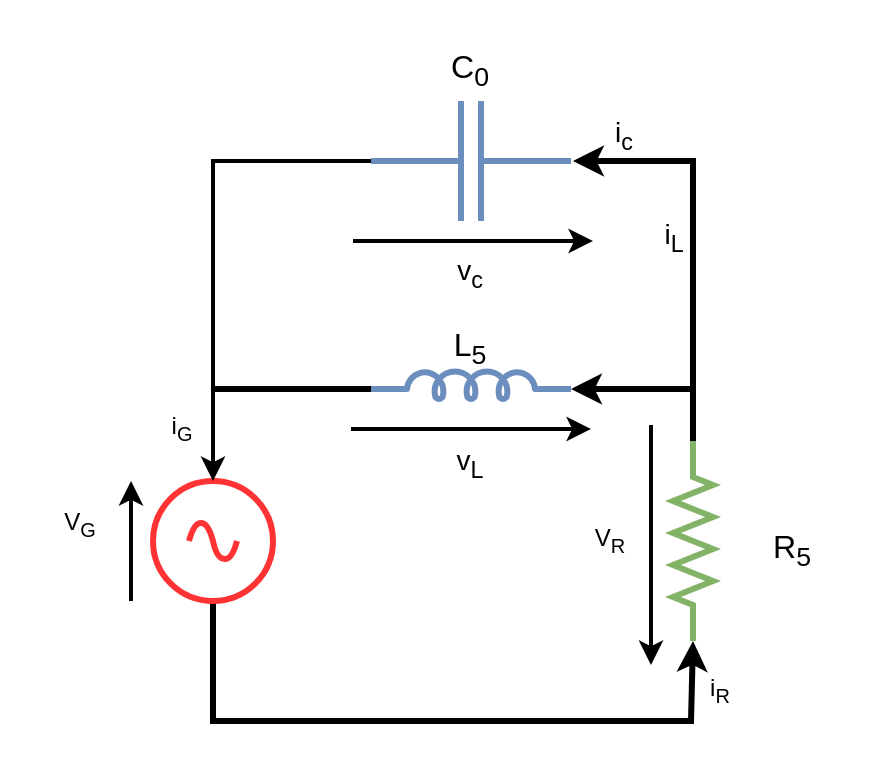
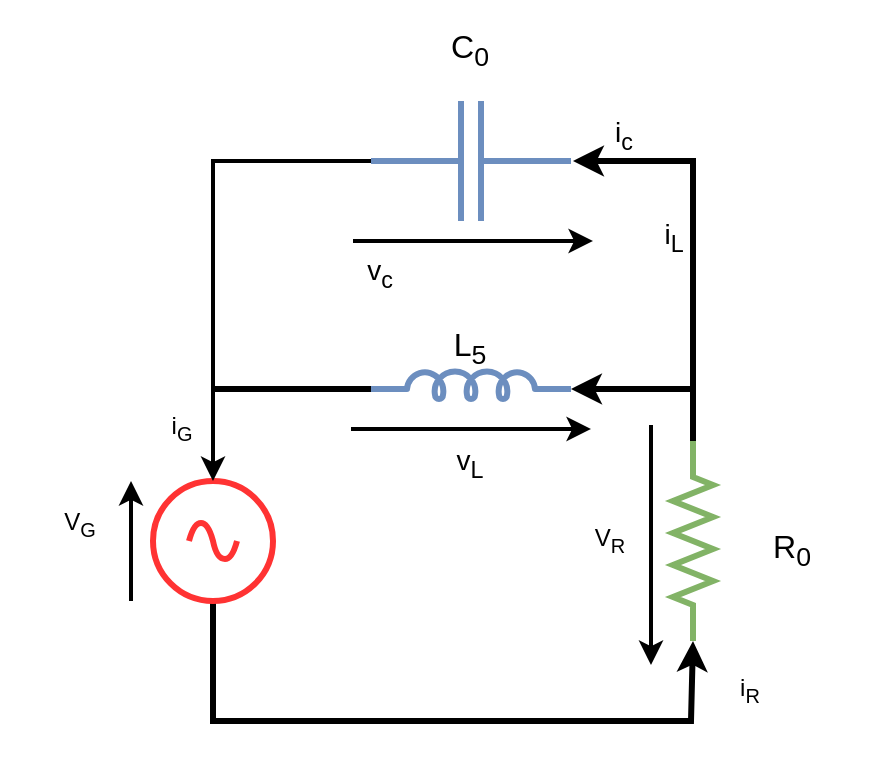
  <mxCell id="0" />
  <mxCell id="1" parent="0" />
  <mxCell id="2" style="edgeStyle=orthogonalEdgeStyle;rounded=0;orthogonalLoop=1;jettySize=auto;html=1;exitX=0.5;exitY=1;exitDx=0;exitDy=0;exitPerimeter=0;endArrow=classic;endFill=1;strokeWidth=3;entryX=1;entryY=0.5;entryDx=0;entryDy=0;entryPerimeter=0;" parent="1" source="3" target="10" edge="1"><mxGeometry relative="1" as="geometry"><mxPoint x="415" y="360" as="targetPoint" /><Array as="points"><mxPoint x="106" y="360" /><mxPoint x="345" y="360" /></Array></mxGeometry></mxCell>
  <mxCell id="3" value="" style="pointerEvents=1;verticalLabelPosition=bottom;shadow=0;dashed=0;align=center;html=1;verticalAlign=top;shape=mxgraph.electrical.signal_sources.source;aspect=fixed;points=[[0.5,0,0],[1,0.5,0],[0.5,1,0],[0,0.5,0]];elSignalType=ac;strokeWidth=3;strokeColor=#FF3333;" parent="1" vertex="1"><mxGeometry x="76" y="240" width="60" height="60" as="geometry" /></mxCell>
  <mxCell id="4" style="edgeStyle=orthogonalEdgeStyle;rounded=0;orthogonalLoop=1;jettySize=auto;html=1;exitX=0;exitY=0.5;exitDx=0;exitDy=0;exitPerimeter=0;entryX=0.5;entryY=0;entryDx=0;entryDy=0;entryPerimeter=0;fontSize=14;endArrow=classic;endFill=1;strokeWidth=2;" parent="1" source="5" target="3" edge="1"><mxGeometry relative="1" as="geometry" /></mxCell>
  <mxCell id="5" value="" style="pointerEvents=1;verticalLabelPosition=bottom;shadow=0;dashed=0;align=center;html=1;verticalAlign=top;shape=mxgraph.electrical.capacitors.capacitor_1;fillColor=#dae8fc;strokeColor=#6c8ebf;strokeWidth=3;" parent="1" vertex="1"><mxGeometry x="185" y="50" width="100" height="60" as="geometry" /></mxCell>
  <mxCell id="6" style="edgeStyle=orthogonalEdgeStyle;rounded=0;orthogonalLoop=1;jettySize=auto;html=1;exitX=0;exitY=0.645;exitDx=0;exitDy=0;exitPerimeter=0;endArrow=none;endFill=0;strokeWidth=3;" parent="1" source="8" edge="1"><mxGeometry relative="1" as="geometry"><mxPoint x="105" y="194" as="targetPoint" /></mxGeometry></mxCell>
  <mxCell id="7" style="edgeStyle=orthogonalEdgeStyle;rounded=0;orthogonalLoop=1;jettySize=auto;html=1;endArrow=classic;endFill=1;strokeWidth=3;entryX=1;entryY=0.645;entryDx=0;entryDy=0;entryPerimeter=0;" parent="1" target="8" edge="1"><mxGeometry relative="1" as="geometry"><mxPoint x="325" y="240" as="targetPoint" /><mxPoint x="345" y="194" as="sourcePoint" /><Array as="points"><mxPoint x="295" y="194" /><mxPoint x="295" y="194" /></Array></mxGeometry></mxCell>
  <mxCell id="8" value="" style="pointerEvents=1;verticalLabelPosition=bottom;shadow=0;dashed=0;align=center;html=1;verticalAlign=top;shape=mxgraph.electrical.inductors.inductor_5;fillColor=#dae8fc;strokeColor=#6c8ebf;strokeWidth=3;" parent="1" vertex="1"><mxGeometry x="185" y="185" width="100" height="14" as="geometry" /></mxCell>
  <mxCell id="9" style="edgeStyle=orthogonalEdgeStyle;rounded=0;orthogonalLoop=1;jettySize=auto;html=1;exitX=0;exitY=0.5;exitDx=0;exitDy=0;exitPerimeter=0;endArrow=classic;endFill=1;strokeWidth=3;entryX=1;entryY=0.5;entryDx=0;entryDy=0;entryPerimeter=0;" parent="1" source="10" edge="1"><mxGeometry relative="1" as="geometry"><mxPoint x="286" y="80" as="targetPoint" /><Array as="points"><mxPoint x="346" y="80" /></Array></mxGeometry></mxCell>
  <mxCell id="10" value="" style="pointerEvents=1;verticalLabelPosition=bottom;shadow=0;dashed=0;align=center;html=1;verticalAlign=top;shape=mxgraph.electrical.resistors.resistor_2;rotation=90;fillColor=#d5e8d4;strokeColor=#82b366;strokeWidth=3;" parent="1" vertex="1"><mxGeometry x="296" y="260" width="100" height="20" as="geometry" /></mxCell>
- <mxCell id="11" value="&lt;font style=&quot;font-size: 16px&quot;&gt;R&lt;sub&gt;5&lt;/sub&gt;&lt;/font&gt;" style="text;html=1;strokeColor=none;fillColor=none;align=center;verticalAlign=middle;whiteSpace=wrap;rounded=0;" parent="1" vertex="1"><mxGeometry x="366" y="260" width="60" height="30" as="geometry" /></mxCell>
- <mxCell id="12" value="&lt;font style=&quot;font-size: 16px&quot;&gt;C&lt;sub&gt;0&lt;/sub&gt;&lt;/font&gt;" style="text;html=1;strokeColor=none;fillColor=none;align=center;verticalAlign=middle;whiteSpace=wrap;rounded=0;" parent="1" vertex="1"><mxGeometry x="205" y="20" width="60" height="30" as="geometry" /></mxCell>
+ <mxCell id="11" value="&lt;font style=&quot;font-size: 16px&quot;&gt;R&lt;sub&gt;0&lt;/sub&gt;&lt;/font&gt;" style="text;html=1;strokeColor=none;fillColor=none;align=center;verticalAlign=middle;whiteSpace=wrap;rounded=0;" parent="1" vertex="1"><mxGeometry x="366" y="260" width="60" height="30" as="geometry" /></mxCell>
+ <mxCell id="12" value="&lt;font style=&quot;font-size: 16px&quot;&gt;C&lt;sub&gt;0&lt;/sub&gt;&lt;/font&gt;" style="text;html=1;strokeColor=none;fillColor=none;align=center;verticalAlign=middle;whiteSpace=wrap;rounded=0;" parent="1" vertex="1"><mxGeometry x="205" y="10" width="60" height="30" as="geometry" /></mxCell>
  <mxCell id="13" value="&lt;div style=&quot;font-size: 16px&quot; align=&quot;center&quot;&gt;&lt;font style=&quot;font-size: 16px&quot;&gt;L&lt;sub&gt;5&lt;/sub&gt;&lt;/font&gt;&lt;/div&gt;" style="text;whiteSpace=wrap;html=1;align=center;" parent="1" vertex="1"><mxGeometry x="215" y="156" width="40" height="30" as="geometry" /></mxCell>
  <mxCell id="14" value="" style="endArrow=classic;html=1;rounded=0;fontSize=16;strokeWidth=2;" parent="1" edge="1"><mxGeometry width="50" height="50" relative="1" as="geometry"><mxPoint x="175" y="214" as="sourcePoint" /><mxPoint x="295" y="214" as="targetPoint" /></mxGeometry></mxCell>
  <mxCell id="15" value="" style="endArrow=classic;html=1;rounded=0;fontSize=16;strokeWidth=2;" parent="1" edge="1"><mxGeometry width="50" height="50" relative="1" as="geometry"><mxPoint x="176" y="120" as="sourcePoint" /><mxPoint x="296" y="120" as="targetPoint" /></mxGeometry></mxCell>
- <mxCell id="16" value="&lt;font style=&quot;font-size: 14px&quot;&gt;v&lt;sub&gt;c&lt;/sub&gt;&lt;/font&gt;" style="text;whiteSpace=wrap;html=1;align=center;" parent="1" vertex="1"><mxGeometry x="215" y="120" width="40" height="30" as="geometry" /></mxCell>
+ <mxCell id="16" value="&lt;font style=&quot;font-size: 14px&quot;&gt;v&lt;sub&gt;c&lt;/sub&gt;&lt;/font&gt;" style="text;whiteSpace=wrap;html=1;align=center;" parent="1" vertex="1"><mxGeometry x="170" y="120" width="40" height="30" as="geometry" /></mxCell>
  <mxCell id="17" value="&lt;font style=&quot;font-size: 14px&quot;&gt;i&lt;sub&gt;c&lt;/sub&gt;&lt;/font&gt;" style="text;whiteSpace=wrap;html=1;align=center;" parent="1" vertex="1"><mxGeometry x="292" y="51" width="40" height="30" as="geometry" /></mxCell>
  <mxCell id="18" value="&lt;font style=&quot;font-size: 14px&quot;&gt;i&lt;sub&gt;L&lt;/sub&gt;&lt;/font&gt;" style="text;whiteSpace=wrap;html=1;align=center;" parent="1" vertex="1"><mxGeometry x="317" y="102" width="40" height="30" as="geometry" /></mxCell>
  <mxCell id="19" value="&lt;font style=&quot;font-size: 14px&quot;&gt;v&lt;sub&gt;L&lt;/sub&gt;&lt;/font&gt;" style="text;whiteSpace=wrap;html=1;align=center;" parent="1" vertex="1"><mxGeometry x="215" y="215" width="40" height="30" as="geometry" /></mxCell>
- <mxCell id="20" value="i&lt;sub&gt;R&lt;/sub&gt;" style="text;whiteSpace=wrap;html=1;align=center;" parent="1" vertex="1"><mxGeometry x="340" y="330" width="40" height="30" as="geometry" /></mxCell>
+ <mxCell id="20" value="i&lt;sub&gt;R&lt;/sub&gt;" style="text;whiteSpace=wrap;html=1;align=center;" parent="1" vertex="1"><mxGeometry x="355" y="330" width="40" height="30" as="geometry" /></mxCell>
  <mxCell id="21" value="i&lt;sub&gt;G&lt;/sub&gt;" style="text;whiteSpace=wrap;html=1;align=center;" parent="1" vertex="1"><mxGeometry x="71" y="199" width="40" height="30" as="geometry" /></mxCell>
  <mxCell id="22" value="" style="endArrow=classic;html=1;rounded=0;fontSize=16;strokeWidth=2;" parent="1" edge="1"><mxGeometry width="50" height="50" relative="1" as="geometry"><mxPoint x="325" y="212" as="sourcePoint" /><mxPoint x="325" y="332" as="targetPoint" /></mxGeometry></mxCell>
  <mxCell id="23" value="" style="endArrow=classic;html=1;rounded=0;fontSize=16;strokeWidth=2;" parent="1" edge="1"><mxGeometry width="50" height="50" relative="1" as="geometry"><mxPoint x="65" y="300" as="sourcePoint" /><mxPoint x="65" y="240" as="targetPoint" /></mxGeometry></mxCell>
  <mxCell id="24" value="V&lt;sub&gt;G&lt;/sub&gt;" style="text;whiteSpace=wrap;html=1;align=center;" parent="1" vertex="1"><mxGeometry x="20" y="247" width="40" height="30" as="geometry" /></mxCell>
  <mxCell id="25" value="V&lt;sub&gt;R&lt;/sub&gt;" style="text;whiteSpace=wrap;html=1;align=center;" parent="1" vertex="1"><mxGeometry x="285" y="255" width="40" height="30" as="geometry" /></mxCell>
